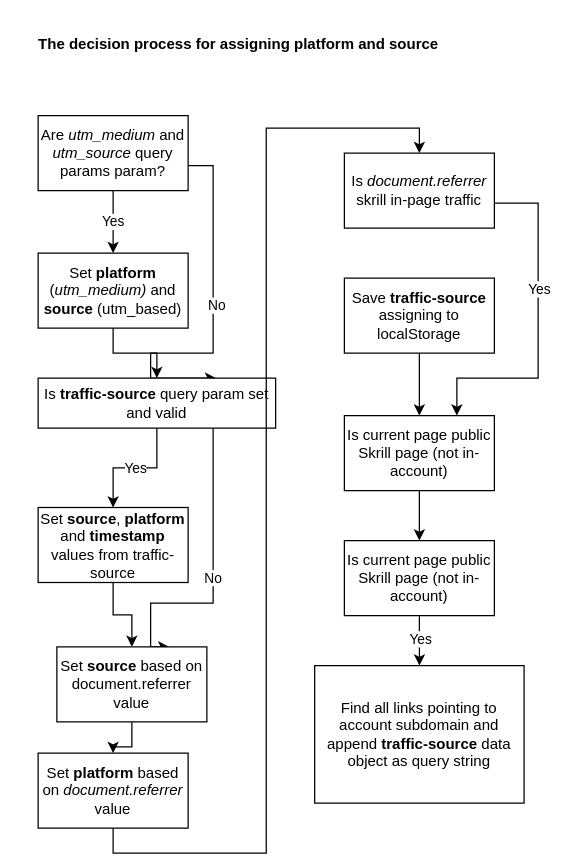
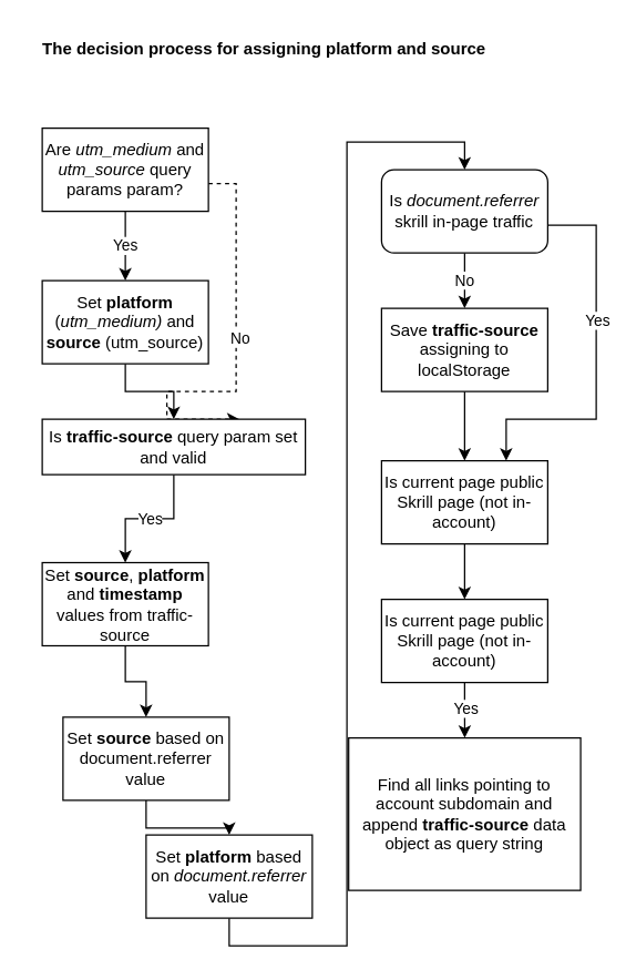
  <mxCell id="0" />
  <mxCell id="1" parent="0" />
  <mxCell id="2" value="Yes" style="edgeStyle=orthogonalEdgeStyle;rounded=0;orthogonalLoop=1;jettySize=auto;html=1;" edge="1" parent="1" source="5" target="10"><mxGeometry relative="1" as="geometry" /></mxCell>
- <mxCell id="3" style="edgeStyle=orthogonalEdgeStyle;rounded=0;orthogonalLoop=1;jettySize=auto;html=1;entryX=0.75;entryY=0;entryDx=0;entryDy=0;" edge="1" parent="1" source="5" target="8"><mxGeometry relative="1" as="geometry"><mxPoint x="130" y="292" as="targetPoint" /><Array as="points"><mxPoint x="170" y="132" /><mxPoint x="170" y="282" /><mxPoint x="120" y="282" /></Array></mxGeometry></mxCell>
+ <mxCell id="3" style="edgeStyle=orthogonalEdgeStyle;rounded=0;orthogonalLoop=1;jettySize=auto;html=1;entryX=0.75;entryY=0;entryDx=0;entryDy=0;dashed=1;" edge="1" parent="1" source="5" target="8"><mxGeometry relative="1" as="geometry"><mxPoint x="130" y="292" as="targetPoint" /><Array as="points"><mxPoint x="170" y="132" /><mxPoint x="170" y="282" /><mxPoint x="120" y="282" /></Array></mxGeometry></mxCell>
  <mxCell id="4" value="No" style="edgeLabel;html=1;align=center;verticalAlign=middle;resizable=0;points=[];" vertex="1" connectable="0" parent="3"><mxGeometry x="-0.105" y="2" relative="1" as="geometry"><mxPoint as="offset" /></mxGeometry></mxCell>
  <mxCell id="5" value="Are &lt;i&gt;utm_medium&lt;/i&gt; and &lt;i&gt;utm_source&lt;/i&gt; query params param?" style="rounded=0;whiteSpace=wrap;html=1;" vertex="1" parent="1"><mxGeometry x="30" y="92" width="120" height="60" as="geometry" /></mxCell>
  <mxCell id="6" value="Yes" style="edgeStyle=orthogonalEdgeStyle;rounded=0;orthogonalLoop=1;jettySize=auto;html=1;" edge="1" parent="1" source="8" target="12"><mxGeometry relative="1" as="geometry" /></mxCell>
- <mxCell id="7" value="No" style="edgeStyle=orthogonalEdgeStyle;rounded=0;orthogonalLoop=1;jettySize=auto;html=1;entryX=0.75;entryY=0;entryDx=0;entryDy=0;" edge="1" parent="1" source="8" target="14"><mxGeometry relative="1" as="geometry"><Array as="points"><mxPoint x="170" y="332" /><mxPoint x="170" y="482" /><mxPoint x="120" y="482" /></Array></mxGeometry></mxCell>
  <mxCell id="8" value="Is &lt;b&gt;traffic-source&lt;/b&gt; query param set and valid" style="rounded=0;whiteSpace=wrap;html=1;" vertex="1" parent="1"><mxGeometry x="30" y="302" width="190" height="40" as="geometry" /></mxCell>
  <mxCell id="9" value="" style="edgeStyle=orthogonalEdgeStyle;rounded=0;orthogonalLoop=1;jettySize=auto;html=1;" edge="1" parent="1" source="10" target="8"><mxGeometry relative="1" as="geometry" /></mxCell>
- <mxCell id="10" value="Set &lt;b&gt;platform &lt;/b&gt;(&lt;i style=&quot;&quot;&gt;utm_medium)&lt;/i&gt;&amp;nbsp;and &lt;b&gt;source &lt;/b&gt;(utm_based)" style="rounded=0;whiteSpace=wrap;html=1;" vertex="1" parent="1"><mxGeometry x="30" y="202" width="120" height="60" as="geometry" /></mxCell>
+ <mxCell id="10" value="Set &lt;b&gt;platform &lt;/b&gt;(&lt;i style=&quot;&quot;&gt;utm_medium)&lt;/i&gt;&amp;nbsp;and &lt;b&gt;source &lt;/b&gt;(utm_source)" style="rounded=0;whiteSpace=wrap;html=1;" vertex="1" parent="1"><mxGeometry x="30" y="202" width="120" height="60" as="geometry" /></mxCell>
  <mxCell id="11" value="" style="edgeStyle=orthogonalEdgeStyle;rounded=0;orthogonalLoop=1;jettySize=auto;html=1;" edge="1" parent="1" source="12" target="14"><mxGeometry relative="1" as="geometry" /></mxCell>
  <mxCell id="12" value="Set &lt;b&gt;source&lt;/b&gt;, &lt;b&gt;platform&lt;/b&gt; and &lt;b&gt;timestamp&lt;/b&gt; values from traffic-source" style="rounded=0;whiteSpace=wrap;html=1;" vertex="1" parent="1"><mxGeometry x="30" y="405.5" width="120" height="60" as="geometry" /></mxCell>
  <mxCell id="13" value="" style="edgeStyle=orthogonalEdgeStyle;rounded=0;orthogonalLoop=1;jettySize=auto;html=1;" edge="1" parent="1" source="14" target="16"><mxGeometry relative="1" as="geometry" /></mxCell>
  <mxCell id="14" value="Set &lt;b&gt;source&lt;/b&gt; based on document.referrer value" style="rounded=0;whiteSpace=wrap;html=1;" vertex="1" parent="1"><mxGeometry x="45" y="517" width="120" height="60" as="geometry" /></mxCell>
  <mxCell id="15" style="edgeStyle=orthogonalEdgeStyle;rounded=0;orthogonalLoop=1;jettySize=auto;html=1;exitX=0.5;exitY=1;exitDx=0;exitDy=0;entryX=0.5;entryY=0;entryDx=0;entryDy=0;" edge="1" parent="1" source="16" target="21"><mxGeometry relative="1" as="geometry" /></mxCell>
- <mxCell id="16" value="Set &lt;b&gt;platform&lt;/b&gt; based on &lt;i&gt;document.referrer&lt;/i&gt; value" style="rounded=0;whiteSpace=wrap;html=1;" vertex="1" parent="1"><mxGeometry x="30" y="602" width="120" height="60" as="geometry" /></mxCell>
+ <mxCell id="16" value="Set &lt;b&gt;platform&lt;/b&gt; based on &lt;i&gt;document.referrer&lt;/i&gt; value" style="rounded=0;whiteSpace=wrap;html=1;" vertex="1" parent="1"><mxGeometry x="105" y="602" width="120" height="60" as="geometry" /></mxCell>
+ <mxCell id="17" style="edgeStyle=orthogonalEdgeStyle;rounded=0;orthogonalLoop=1;jettySize=auto;html=1;exitX=0.5;exitY=1;exitDx=0;exitDy=0;entryX=0.5;entryY=0;entryDx=0;entryDy=0;" edge="1" parent="1" source="21" target="23"><mxGeometry relative="1" as="geometry" /></mxCell>
+ <mxCell id="18" value="No" style="edgeLabel;html=1;align=center;verticalAlign=middle;resizable=0;points=[];" vertex="1" connectable="0" parent="17"><mxGeometry x="-0.066" y="-1" relative="1" as="geometry"><mxPoint as="offset" /></mxGeometry></mxCell>
  <mxCell id="19" style="edgeStyle=orthogonalEdgeStyle;rounded=0;orthogonalLoop=1;jettySize=auto;html=1;entryX=0.75;entryY=0;entryDx=0;entryDy=0;" edge="1" parent="1" source="21" target="25"><mxGeometry relative="1" as="geometry"><Array as="points"><mxPoint x="430" y="162" /><mxPoint x="430" y="302" /><mxPoint x="365" y="302" /></Array></mxGeometry></mxCell>
  <mxCell id="20" value="Yes" style="edgeLabel;html=1;align=center;verticalAlign=middle;resizable=0;points=[];" vertex="1" connectable="0" parent="19"><mxGeometry x="-0.238" relative="1" as="geometry"><mxPoint as="offset" /></mxGeometry></mxCell>
- <mxCell id="21" value="Is &lt;i&gt;document.referrer&lt;/i&gt; skrill in-page traffic" style="rounded=0;whiteSpace=wrap;html=1;" vertex="1" parent="1"><mxGeometry x="275" y="122" width="120" height="60" as="geometry" /></mxCell>
+ <mxCell id="21" value="Is &lt;i&gt;document.referrer&lt;/i&gt; skrill in-page traffic" style="whiteSpace=wrap;html=1;rounded=1;" vertex="1" parent="1"><mxGeometry x="275" y="122" width="120" height="60" as="geometry" /></mxCell>
  <mxCell id="22" value="" style="edgeStyle=orthogonalEdgeStyle;rounded=0;orthogonalLoop=1;jettySize=auto;html=1;" edge="1" parent="1" source="23" target="25"><mxGeometry relative="1" as="geometry" /></mxCell>
  <mxCell id="23" value="Save &lt;b&gt;traffic-source &lt;/b&gt;assigning to localStorage" style="rounded=0;whiteSpace=wrap;html=1;" vertex="1" parent="1"><mxGeometry x="275" y="222" width="120" height="60" as="geometry" /></mxCell>
  <mxCell id="24" value="" style="edgeStyle=orthogonalEdgeStyle;rounded=0;orthogonalLoop=1;jettySize=auto;html=1;" edge="1" parent="1" source="25" target="28"><mxGeometry relative="1" as="geometry" /></mxCell>
  <mxCell id="25" value="Is current page public Skrill page (not in-account)" style="rounded=0;whiteSpace=wrap;html=1;" vertex="1" parent="1"><mxGeometry x="275" y="332" width="120" height="60" as="geometry" /></mxCell>
  <mxCell id="26" value="" style="edgeStyle=orthogonalEdgeStyle;rounded=0;orthogonalLoop=1;jettySize=auto;html=1;" edge="1" parent="1" source="28" target="29"><mxGeometry relative="1" as="geometry" /></mxCell>
  <mxCell id="27" value="Yes" style="edgeLabel;html=1;align=center;verticalAlign=middle;resizable=0;points=[];" vertex="1" connectable="0" parent="26"><mxGeometry x="-0.087" relative="1" as="geometry"><mxPoint as="offset" /></mxGeometry></mxCell>
  <mxCell id="28" value="Is current page public Skrill page (not in-account)" style="rounded=0;whiteSpace=wrap;html=1;" vertex="1" parent="1"><mxGeometry x="275" y="432" width="120" height="60" as="geometry" /></mxCell>
  <mxCell id="29" value="Find all links pointing to account subdomain and append &lt;b&gt;traffic-source &lt;/b&gt;data object as query string" style="rounded=0;whiteSpace=wrap;html=1;" vertex="1" parent="1"><mxGeometry x="251.25" y="532" width="167.5" height="110" as="geometry" /></mxCell>
  <mxCell id="30" value="The decision process for assigning platform and source" style="text;html=1;align=center;verticalAlign=middle;resizable=0;points=[];autosize=1;strokeColor=none;fillColor=none;fontStyle=1" vertex="1" parent="1"><mxGeometry x="20" y="20" width="340" height="30" as="geometry" /></mxCell>
